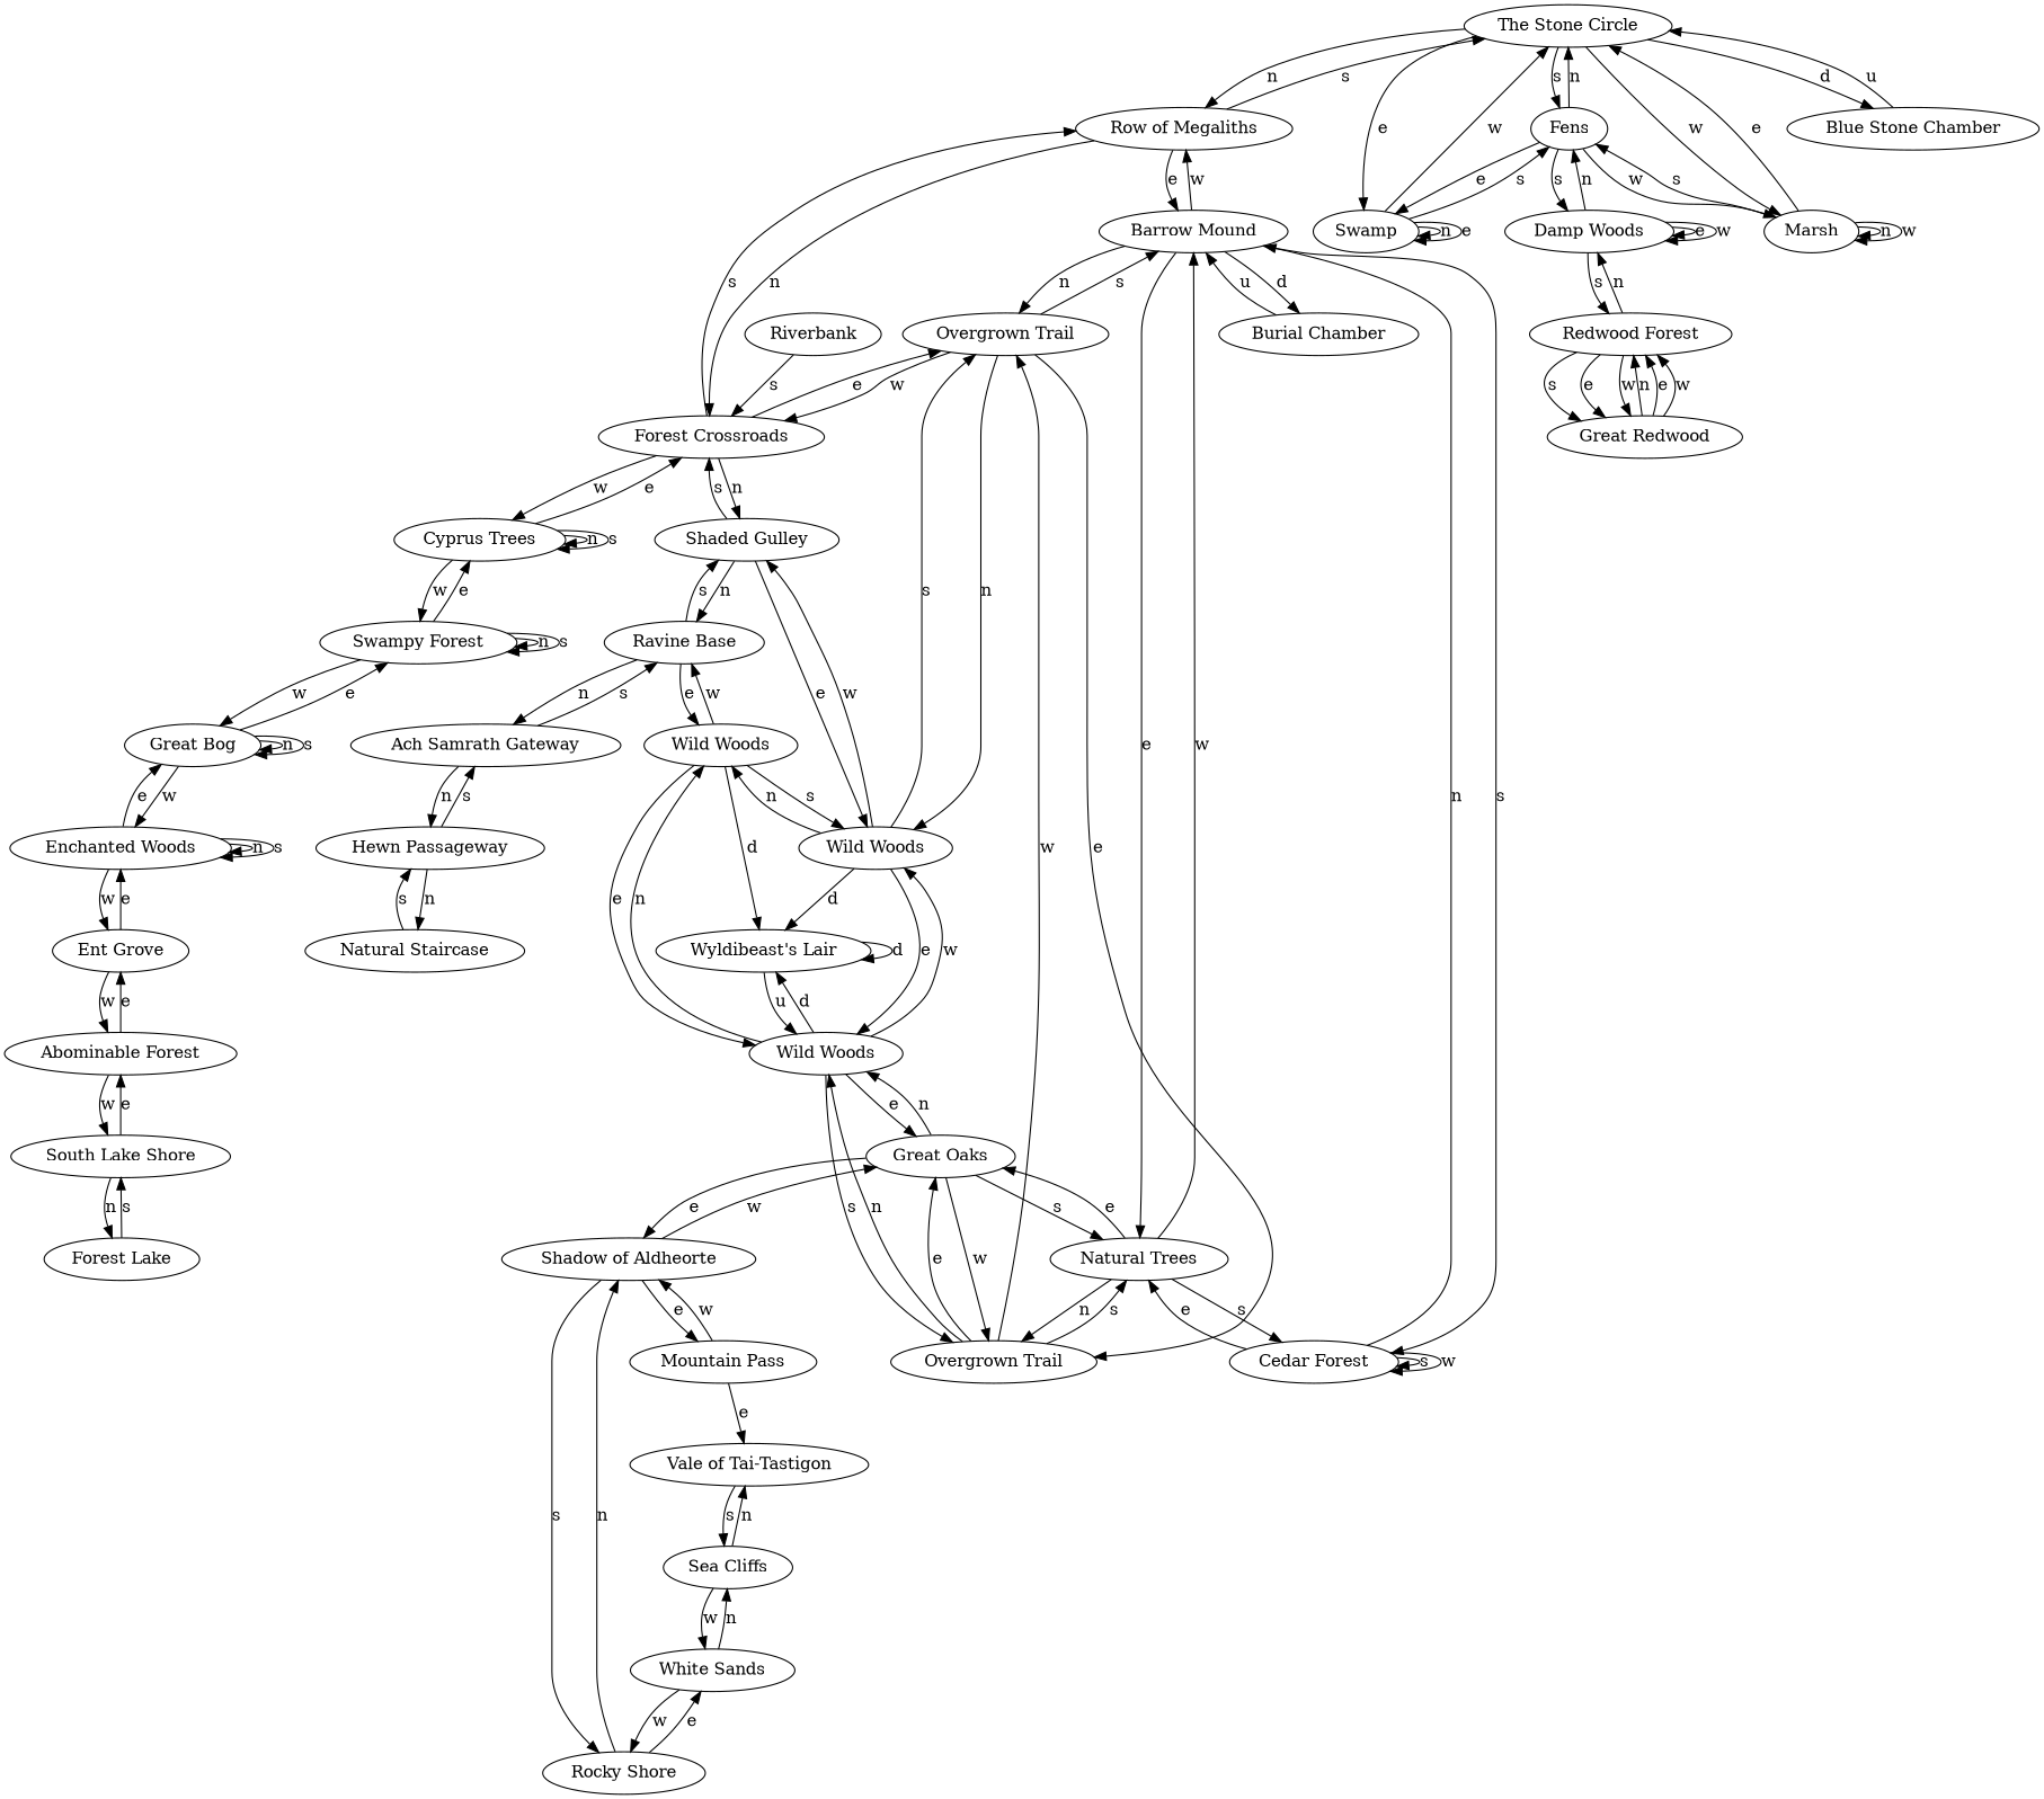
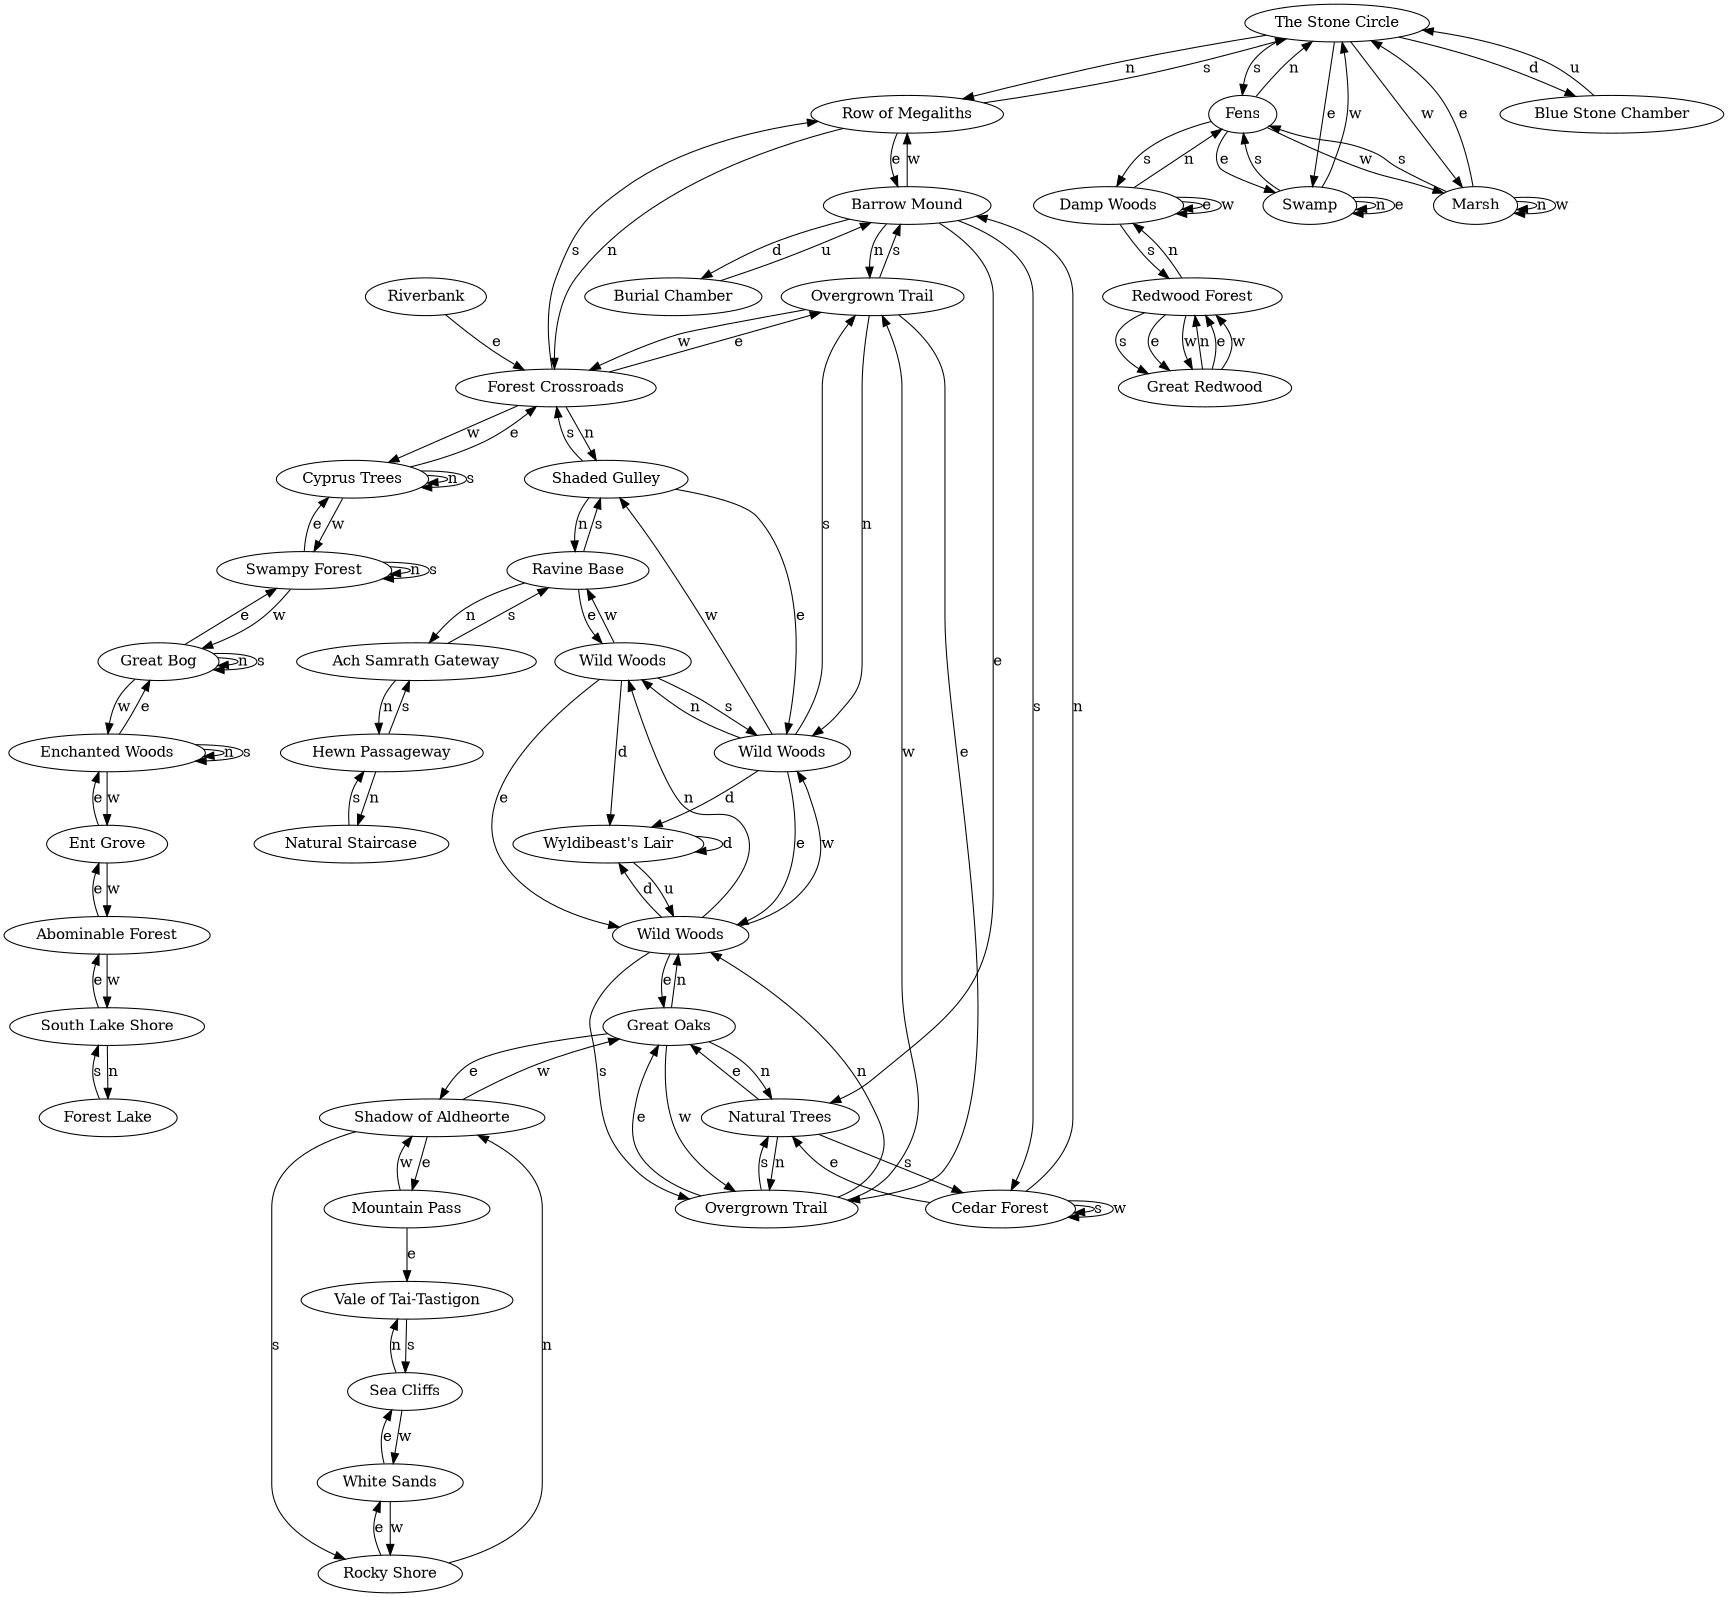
  digraph {
    n1 [label="The Stone Circle"]
    n2 [label="Row of Megaliths"]
    n3 [label=Fens]
    n4 [label=Swamp]
    n5 [label=Marsh]
    n6 [label="Blue Stone Chamber"]
    n7 [label="Forest Crossroads"]
    n8 [label="Barrow Mound"]
    n9 [label="Damp Woods"]
    n10 [label="Cyprus Trees"]
    n11 [label="Shaded Gulley"]
    n12 [label="Overgrown Trail"]
    n13 [label="Cedar Forest"]
    n14 [label="Natural Trees"]
    n15 [label="Burial Chamber"]
    n16 [label="Redwood Forest"]
    n17 [label="Great Redwood"]
    n18 [label="Great Bog"]
    n19 [label="Swampy Forest"]
    n20 [label="Enchanted Woods"]
    n21 [label="Ent Grove"]
    n22 [label="Abominable Forest"]
    n23 [label="Wild Woods"]
    n24 [label="Ravine Base"]
    n25 [label="Overgrown Trail"]
    n26 [label="Great Oaks"]
    n27 [label="Wild Woods"]
    n28 [label="Shadow of Aldheorte"]
    n29 [label="Wild Woods"]
    n30 [label="Wyldibeast's Lair"]
    n31 [label="Ach Samrath Gateway"]
    n32 [label=Riverbank]
    n33 [label="Rocky Shore"]
    n34 [label="Mountain Pass"]
    n35 [label="White Sands"]
    n36 [label="Vale of Tai-Tastigon"]
    n37 [label="Natural Staircase"]
    n38 [label="Hewn Passageway"]
    n39 [label="Sea Cliffs"]
    n40 [label="Forest Lake"]
    n41 [label="South Lake Shore"]
    n1 -> n2 [label=n]
    n1 -> n3 [label=s]
    n1 -> n4 [label=e]
    n1 -> n5 [label=w]
    n1 -> n6 [label=d]
    n2 -> n1 [label=s]
    n2 -> n7 [label=n]
    n2 -> n8 [label=e]
    n3 -> n1 [label=n]
    n3 -> n4 [label=e]
    n3 -> n5 [label=w]
    n3 -> n9 [label=s]
    n4 -> n1 [label=w]
    n4 -> n3 [label=s]
    n4 -> n4 [label=n]
    n4 -> n4 [label=e]
    n5 -> n1 [label=e]
    n5 -> n3 [label=s]
    n5 -> n5 [label=n]
    n5 -> n5 [label=w]
    n6 -> n1 [label=u]
    n7 -> n2 [label=s]
    n7 -> n10 [label=w]
    n7 -> n11 [label=n]
    n7 -> n12 [label=e]
    n8 -> n2 [label=w]
    n8 -> n12 [label=n]
    n8 -> n13 [label=s]
    n8 -> n14 [label=e]
    n8 -> n15 [label=d]
    n9 -> n3 [label=n]
    n9 -> n9 [label=e]
    n9 -> n9 [label=w]
    n9 -> n16 [label=s]
    n10 -> n7 [label=e]
    n10 -> n10 [label=n]
    n10 -> n10 [label=s]
    n10 -> n19 [label=w]
    n11 -> n7 [label=s]
    n11 -> n23 [label=e]
    n11 -> n24 [label=n]
    n12 -> n7 [label=w]
    n12 -> n8 [label=s]
    n12 -> n23 [label=n]
    n12 -> n25 [label=e]
    n13 -> n8 [label=n]
    n13 -> n13 [label=s]
    n13 -> n13 [label=w]
    n13 -> n14 [label=e]
-   n14 -> n8 [label=w]
    n14 -> n13 [label=s]
    n14 -> n25 [label=n]
    n14 -> n26 [label=e]
    n15 -> n8 [label=u]
    n16 -> n9 [label=n]
    n16 -> n17 [label=s]
    n16 -> n17 [label=e]
    n16 -> n17 [label=w]
    n17 -> n16 [label=n]
    n17 -> n16 [label=e]
    n17 -> n16 [label=w]
    n18 -> n18 [label=n]
    n18 -> n18 [label=s]
    n18 -> n19 [label=e]
    n18 -> n20 [label=w]
    n19 -> n10 [label=e]
    n19 -> n18 [label=w]
    n19 -> n19 [label=n]
    n19 -> n19 [label=s]
    n20 -> n18 [label=e]
    n20 -> n20 [label=n]
    n20 -> n20 [label=s]
    n20 -> n21 [label=w]
    n21 -> n20 [label=e]
    n21 -> n22 [label=w]
    n22 -> n21 [label=e]
    n22 -> n41 [label=w]
    n23 -> n11 [label=w]
    n23 -> n12 [label=s]
    n23 -> n27 [label=e]
    n23 -> n29 [label=n]
    n23 -> n30 [label=d]
    n24 -> n11 [label=s]
    n24 -> n29 [label=e]
    n24 -> n31 [label=n]
    n25 -> n12 [label=w]
    n25 -> n14 [label=s]
    n25 -> n26 [label=e]
    n25 -> n27 [label=n]
-   n26 -> n14 [label=s]
+   n26 -> n14 [label=n]
    n26 -> n25 [label=w]
    n26 -> n27 [label=n]
    n26 -> n28 [label=e]
    n27 -> n23 [label=w]
    n27 -> n25 [label=s]
    n27 -> n26 [label=e]
    n27 -> n29 [label=n]
    n27 -> n30 [label=d]
    n28 -> n26 [label=w]
    n28 -> n33 [label=s]
    n28 -> n34 [label=e]
    n29 -> n23 [label=s]
    n29 -> n24 [label=w]
    n29 -> n27 [label=e]
    n29 -> n30 [label=d]
    n30 -> n27 [label=u]
    n30 -> n30 [label=d]
    n31 -> n24 [label=s]
    n31 -> n38 [label=n]
-   n32 -> n7 [label=s]
+   n32 -> n7 [label=e]
    n33 -> n28 [label=n]
    n33 -> n35 [label=e]
    n34 -> n28 [label=w]
    n34 -> n36 [label=e]
    n35 -> n33 [label=w]
-   n35 -> n39 [label=n]
+   n35 -> n39 [label=e]
    n36 -> n39 [label=s]
    n37 -> n38 [label=s]
    n38 -> n31 [label=s]
    n38 -> n37 [label=n]
    n39 -> n35 [label=w]
    n39 -> n36 [label=n]
    n40 -> n41 [label=s]
    n41 -> n22 [label=e]
    n41 -> n40 [label=n]
  }
